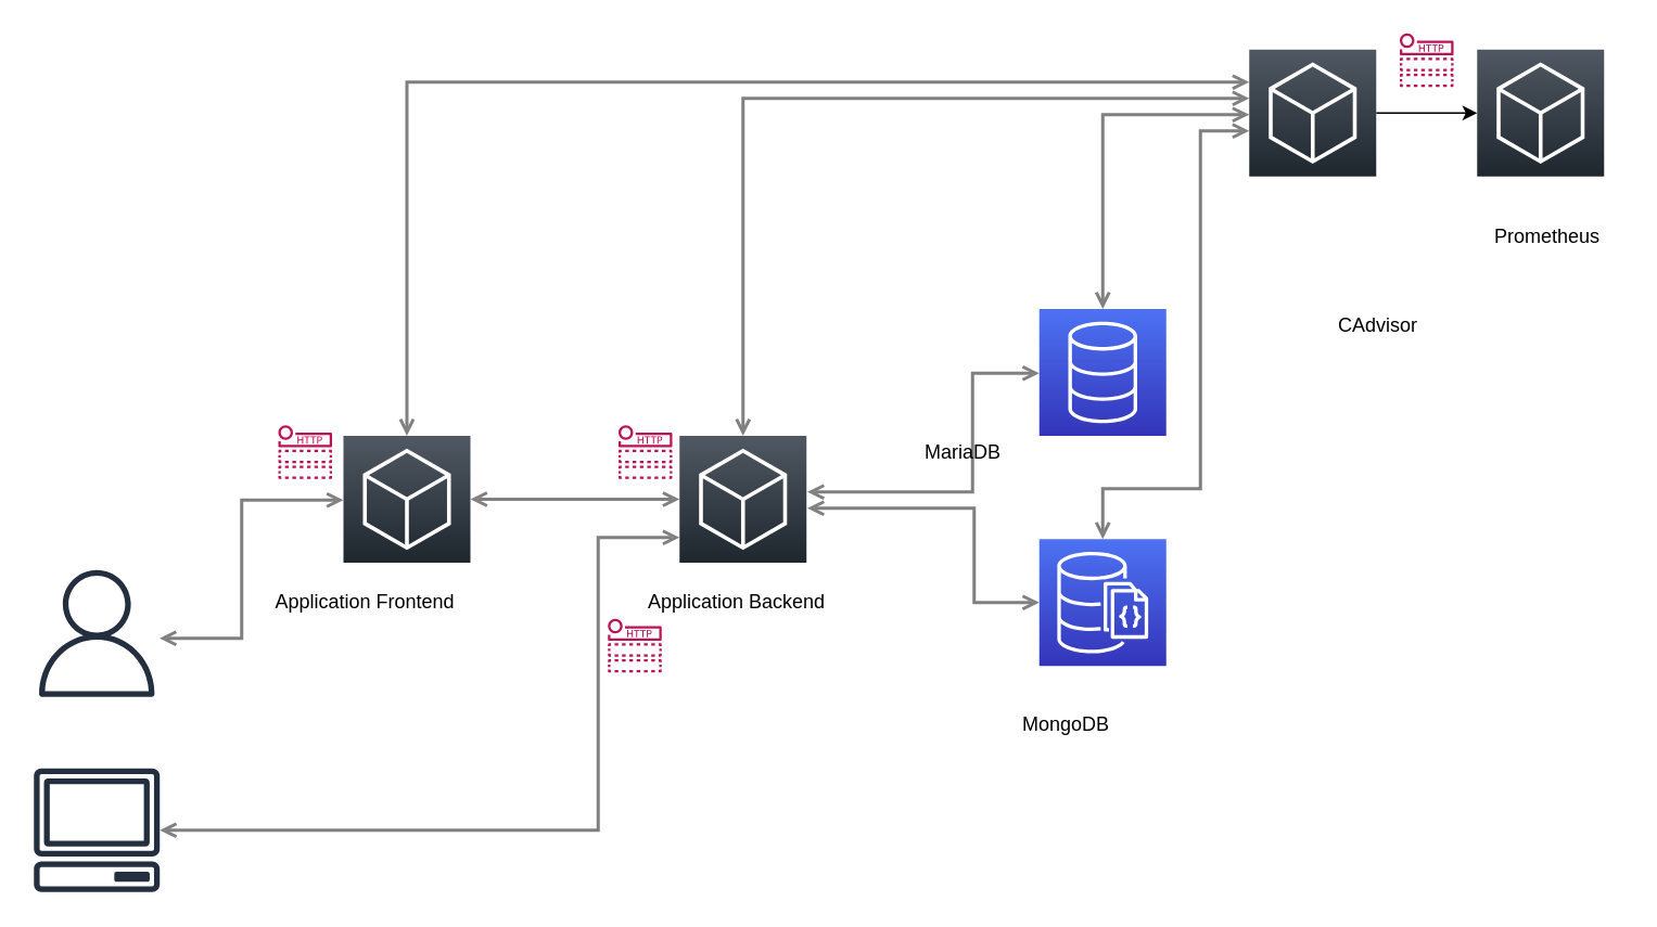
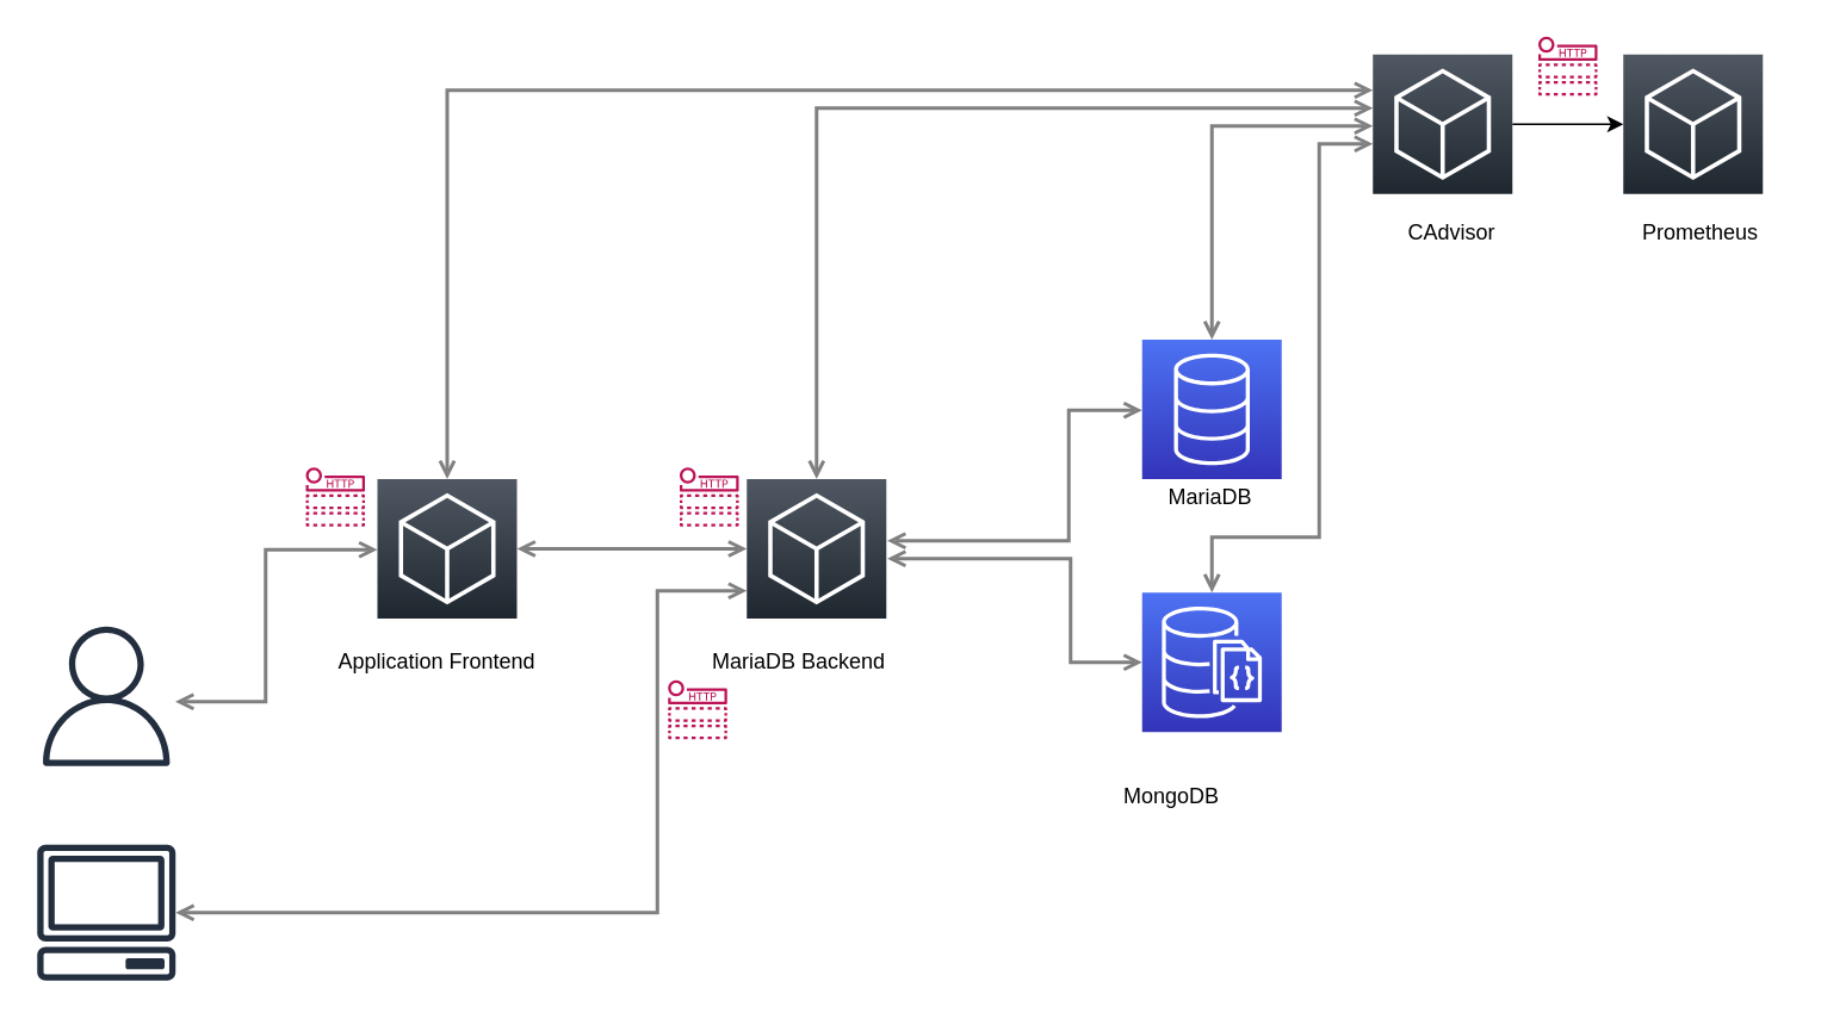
  <mxCell id="0" />
  <mxCell id="1" parent="0" />
  <mxCell id="2" style="edgeStyle=orthogonalEdgeStyle;rounded=0;orthogonalLoop=1;jettySize=auto;html=1;startArrow=open;startFill=0;endArrow=open;endFill=0;strokeWidth=2;strokeColor=#808080;" parent="1" target="7" edge="1"><mxGeometry relative="1" as="geometry"><Array as="points"><mxPoint x="148" y="392" /><mxPoint x="148" y="307" /></Array><mxPoint x="97.5" y="392" as="sourcePoint" /><mxPoint x="206.5" y="307" as="targetPoint" /></mxGeometry></mxCell>
  <mxCell id="3" style="edgeStyle=orthogonalEdgeStyle;rounded=0;orthogonalLoop=1;jettySize=auto;html=1;startArrow=open;startFill=0;endArrow=open;endFill=0;strokeWidth=2;strokeColor=#808080;" parent="1" source="16" target="9" edge="1"><mxGeometry relative="1" as="geometry"><Array as="points"><mxPoint x="367" y="510" /><mxPoint x="367" y="330" /></Array><mxPoint x="97.285" y="212" as="sourcePoint" /><mxPoint x="206.5" y="292" as="targetPoint" /></mxGeometry></mxCell>
  <mxCell id="4" style="edgeStyle=orthogonalEdgeStyle;rounded=0;orthogonalLoop=1;jettySize=auto;html=1;startArrow=open;startFill=0;endArrow=open;endFill=0;strokeWidth=2;strokeColor=#808080;" parent="1" target="11" edge="1"><mxGeometry relative="1" as="geometry"><Array as="points"><mxPoint x="597" y="302" /><mxPoint x="597" y="229" /></Array><mxPoint x="495.5" y="302" as="sourcePoint" /><mxPoint x="637.5" y="210" as="targetPoint" /></mxGeometry></mxCell>
  <mxCell id="5" style="edgeStyle=orthogonalEdgeStyle;rounded=0;orthogonalLoop=1;jettySize=auto;html=1;startArrow=open;startFill=0;endArrow=open;endFill=0;strokeWidth=2;strokeColor=#808080;" parent="1" target="10" edge="1"><mxGeometry relative="1" as="geometry"><Array as="points"><mxPoint x="598" y="312" /><mxPoint x="598" y="370" /></Array><mxPoint x="495.5" y="312" as="sourcePoint" /><mxPoint x="637.5" y="346" as="targetPoint" /></mxGeometry></mxCell>
  <mxCell id="6" style="edgeStyle=orthogonalEdgeStyle;rounded=0;orthogonalLoop=1;jettySize=auto;html=1;startArrow=open;startFill=0;endArrow=open;endFill=0;strokeWidth=2;strokeColor=#808080;" parent="1" source="7" target="9" edge="1"><mxGeometry relative="1" as="geometry"><mxPoint x="284.5" y="302" as="sourcePoint" /><mxPoint x="417.5" y="302" as="targetPoint" /><Array as="points" /></mxGeometry></mxCell>
  <mxCell id="7" value="" style="gradientDirection=north;outlineConnect=0;fontColor=#232F3E;gradientColor=#505863;fillColor=#1E262E;strokeColor=#ffffff;dashed=0;verticalLabelPosition=bottom;verticalAlign=top;align=center;html=1;fontSize=12;fontStyle=0;aspect=fixed;shape=mxgraph.aws4.resourceIcon;resIcon=mxgraph.aws4.general;" vertex="1" parent="1"><mxGeometry x="210.5" y="267.5" width="78" height="78" as="geometry" /></mxCell>
  <mxCell id="8" value="" style="outlineConnect=0;fontColor=#232F3E;gradientColor=none;fillColor=#232F3E;strokeColor=none;dashed=0;verticalLabelPosition=bottom;verticalAlign=top;align=center;html=1;fontSize=12;fontStyle=0;aspect=fixed;pointerEvents=1;shape=mxgraph.aws4.user;" vertex="1" parent="1"><mxGeometry x="20" y="350" width="78" height="78" as="geometry" /></mxCell>
  <mxCell id="9" value="" style="gradientDirection=north;outlineConnect=0;fontColor=#232F3E;gradientColor=#505863;fillColor=#1E262E;strokeColor=#ffffff;dashed=0;verticalLabelPosition=bottom;verticalAlign=top;align=center;html=1;fontSize=12;fontStyle=0;aspect=fixed;shape=mxgraph.aws4.resourceIcon;resIcon=mxgraph.aws4.general;" vertex="1" parent="1"><mxGeometry x="417" y="267.5" width="78" height="78" as="geometry" /></mxCell>
  <mxCell id="10" value="" style="outlineConnect=0;fontColor=#232F3E;gradientColor=#4D72F3;gradientDirection=north;fillColor=#3334B9;strokeColor=#ffffff;dashed=0;verticalLabelPosition=bottom;verticalAlign=top;align=center;html=1;fontSize=12;fontStyle=0;aspect=fixed;shape=mxgraph.aws4.resourceIcon;resIcon=mxgraph.aws4.documentdb_with_mongodb_compatibility;" vertex="1" parent="1"><mxGeometry x="638" y="331" width="78" height="78" as="geometry" /></mxCell>
  <mxCell id="11" value="" style="outlineConnect=0;fontColor=#232F3E;gradientColor=#4D72F3;gradientDirection=north;fillColor=#3334B9;strokeColor=#ffffff;dashed=0;verticalLabelPosition=bottom;verticalAlign=top;align=center;html=1;fontSize=12;fontStyle=0;aspect=fixed;shape=mxgraph.aws4.resourceIcon;resIcon=mxgraph.aws4.database;" vertex="1" parent="1"><mxGeometry x="638" y="189.5" width="78" height="78" as="geometry" /></mxCell>
  <mxCell id="12" value="" style="edgeStyle=orthogonalEdgeStyle;rounded=0;orthogonalLoop=1;jettySize=auto;html=1;" edge="1" parent="1" source="13" target="28"><mxGeometry relative="1" as="geometry" /></mxCell>
  <mxCell id="13" value="" style="gradientDirection=north;outlineConnect=0;fontColor=#232F3E;gradientColor=#505863;fillColor=#1E262E;strokeColor=#ffffff;dashed=0;verticalLabelPosition=bottom;verticalAlign=top;align=center;html=1;fontSize=12;fontStyle=0;aspect=fixed;shape=mxgraph.aws4.resourceIcon;resIcon=mxgraph.aws4.general;" vertex="1" parent="1"><mxGeometry x="767" y="30" width="78" height="78" as="geometry" /></mxCell>
- <mxCell id="14" value="Application Frontend&lt;br&gt;" style="text;html=1;resizable=0;points=[];autosize=1;align=left;verticalAlign=top;spacingTop=-4;" vertex="1" parent="1"><mxGeometry x="167" y="360" width="130" height="20" as="geometry" /></mxCell>
- <mxCell id="15" value="Application Backend" style="text;html=1;resizable=0;points=[];autosize=1;align=left;verticalAlign=top;spacingTop=-4;" vertex="1" parent="1"><mxGeometry x="396" y="360" width="120" height="20" as="geometry" /></mxCell>
+ <mxCell id="14" value="Application Frontend&lt;br&gt;" style="text;html=1;resizable=0;points=[];autosize=1;align=left;verticalAlign=top;spacingTop=-4;" vertex="1" parent="1"><mxGeometry x="187" y="360" width="130" height="20" as="geometry" /></mxCell>
+ <mxCell id="15" value="MariaDB Backend" style="text;html=1;resizable=0;points=[];autosize=1;align=left;verticalAlign=top;spacingTop=-4;" vertex="1" parent="1"><mxGeometry x="396" y="360" width="120" height="20" as="geometry" /></mxCell>
  <mxCell id="16" value="" style="outlineConnect=0;fontColor=#232F3E;gradientColor=none;fillColor=#232F3E;strokeColor=none;dashed=0;verticalLabelPosition=bottom;verticalAlign=top;align=center;html=1;fontSize=12;fontStyle=0;aspect=fixed;pointerEvents=1;shape=mxgraph.aws4.client;" vertex="1" parent="1"><mxGeometry x="20" y="472" width="78" height="76" as="geometry" /></mxCell>
  <mxCell id="17" value="MongoDB" style="text;html=1;resizable=0;points=[];autosize=1;align=left;verticalAlign=top;spacingTop=-4;" vertex="1" parent="1"><mxGeometry x="626" y="435" width="70" height="20" as="geometry" /></mxCell>
- <mxCell id="18" value="MariaDB&lt;br&gt;" style="text;html=1;resizable=0;points=[];autosize=1;align=left;verticalAlign=top;spacingTop=-4;" vertex="1" parent="1"><mxGeometry x="566" y="267.5" width="60" height="20" as="geometry" /></mxCell>
- <mxCell id="19" value="CAdvisor" style="text;html=1;resizable=0;points=[];autosize=1;align=left;verticalAlign=top;spacingTop=-4;" vertex="1" parent="1"><mxGeometry x="820" y="190" width="60" height="20" as="geometry" /></mxCell>
+ <mxCell id="18" value="MariaDB&lt;br&gt;" style="text;html=1;resizable=0;points=[];autosize=1;align=left;verticalAlign=top;spacingTop=-4;" vertex="1" parent="1"><mxGeometry x="651" y="267.5" width="60" height="20" as="geometry" /></mxCell>
+ <mxCell id="19" value="CAdvisor" style="text;html=1;resizable=0;points=[];autosize=1;align=left;verticalAlign=top;spacingTop=-4;" vertex="1" parent="1"><mxGeometry x="785" y="120" width="60" height="20" as="geometry" /></mxCell>
  <mxCell id="20" style="edgeStyle=orthogonalEdgeStyle;rounded=0;orthogonalLoop=1;jettySize=auto;html=1;startArrow=open;startFill=0;endArrow=open;endFill=0;strokeWidth=2;strokeColor=#808080;" edge="1" parent="1" source="7" target="13"><mxGeometry relative="1" as="geometry"><Array as="points"><mxPoint x="250" y="50" /></Array><mxPoint x="304" y="140" as="sourcePoint" /><mxPoint x="416.5" y="55" as="targetPoint" /></mxGeometry></mxCell>
  <mxCell id="21" style="edgeStyle=orthogonalEdgeStyle;rounded=0;orthogonalLoop=1;jettySize=auto;html=1;startArrow=open;startFill=0;endArrow=open;endFill=0;strokeWidth=2;strokeColor=#808080;" edge="1" parent="1" source="9" target="13"><mxGeometry relative="1" as="geometry"><Array as="points"><mxPoint x="456" y="60" /></Array><mxPoint x="260" y="277.5" as="sourcePoint" /><mxPoint x="767" y="79" as="targetPoint" /></mxGeometry></mxCell>
  <mxCell id="22" style="edgeStyle=orthogonalEdgeStyle;rounded=0;orthogonalLoop=1;jettySize=auto;html=1;startArrow=open;startFill=0;endArrow=open;endFill=0;strokeWidth=2;strokeColor=#808080;" edge="1" parent="1" source="11"><mxGeometry relative="1" as="geometry"><Array as="points"><mxPoint x="677" y="70" /></Array><mxPoint x="466" y="277.5" as="sourcePoint" /><mxPoint x="767" y="70" as="targetPoint" /></mxGeometry></mxCell>
  <mxCell id="23" style="edgeStyle=orthogonalEdgeStyle;rounded=0;orthogonalLoop=1;jettySize=auto;html=1;startArrow=open;startFill=0;endArrow=open;endFill=0;strokeWidth=2;strokeColor=#808080;" edge="1" parent="1" source="10"><mxGeometry relative="1" as="geometry"><Array as="points"><mxPoint x="677" y="300" /><mxPoint x="737" y="300" /><mxPoint x="737" y="80" /></Array><mxPoint x="687" y="199.5" as="sourcePoint" /><mxPoint x="767" y="80" as="targetPoint" /></mxGeometry></mxCell>
  <mxCell id="24" value="" style="outlineConnect=0;fontColor=#232F3E;gradientColor=none;fillColor=#BC1356;strokeColor=none;dashed=0;verticalLabelPosition=bottom;verticalAlign=top;align=center;html=1;fontSize=12;fontStyle=0;aspect=fixed;pointerEvents=1;shape=mxgraph.aws4.http_notification;" vertex="1" parent="1"><mxGeometry x="170.5" y="261" width="33" height="33" as="geometry" /></mxCell>
  <mxCell id="25" value="" style="outlineConnect=0;fontColor=#232F3E;gradientColor=none;fillColor=#BC1356;strokeColor=none;dashed=0;verticalLabelPosition=bottom;verticalAlign=top;align=center;html=1;fontSize=12;fontStyle=0;aspect=fixed;pointerEvents=1;shape=mxgraph.aws4.http_notification;" vertex="1" parent="1"><mxGeometry x="379.5" y="261" width="33" height="33" as="geometry" /></mxCell>
  <mxCell id="26" value="" style="outlineConnect=0;fontColor=#232F3E;gradientColor=none;fillColor=#BC1356;strokeColor=none;dashed=0;verticalLabelPosition=bottom;verticalAlign=top;align=center;html=1;fontSize=12;fontStyle=0;aspect=fixed;pointerEvents=1;shape=mxgraph.aws4.http_notification;" vertex="1" parent="1"><mxGeometry x="859.5" y="20" width="33" height="33" as="geometry" /></mxCell>
  <mxCell id="27" value="" style="outlineConnect=0;fontColor=#232F3E;gradientColor=none;fillColor=#BC1356;strokeColor=none;dashed=0;verticalLabelPosition=bottom;verticalAlign=top;align=center;html=1;fontSize=12;fontStyle=0;aspect=fixed;pointerEvents=1;shape=mxgraph.aws4.http_notification;" vertex="1" parent="1"><mxGeometry x="373" y="380" width="33" height="33" as="geometry" /></mxCell>
  <mxCell id="28" value="" style="gradientDirection=north;outlineConnect=0;fontColor=#232F3E;gradientColor=#505863;fillColor=#1E262E;strokeColor=#ffffff;dashed=0;verticalLabelPosition=bottom;verticalAlign=top;align=center;html=1;fontSize=12;fontStyle=0;aspect=fixed;shape=mxgraph.aws4.resourceIcon;resIcon=mxgraph.aws4.general;" vertex="1" parent="1"><mxGeometry x="907" y="30" width="78" height="78" as="geometry" /></mxCell>
- <mxCell id="29" value="Prometheus&lt;br&gt;" style="text;html=1;resizable=0;points=[];autosize=1;align=left;verticalAlign=top;spacingTop=-4;" vertex="1" parent="1"><mxGeometry x="916" y="135" width="80" height="20" as="geometry" /></mxCell>
+ <mxCell id="29" value="Prometheus&lt;br&gt;" style="text;html=1;resizable=0;points=[];autosize=1;align=left;verticalAlign=top;spacingTop=-4;" vertex="1" parent="1"><mxGeometry x="916" y="120" width="80" height="20" as="geometry" /></mxCell>
